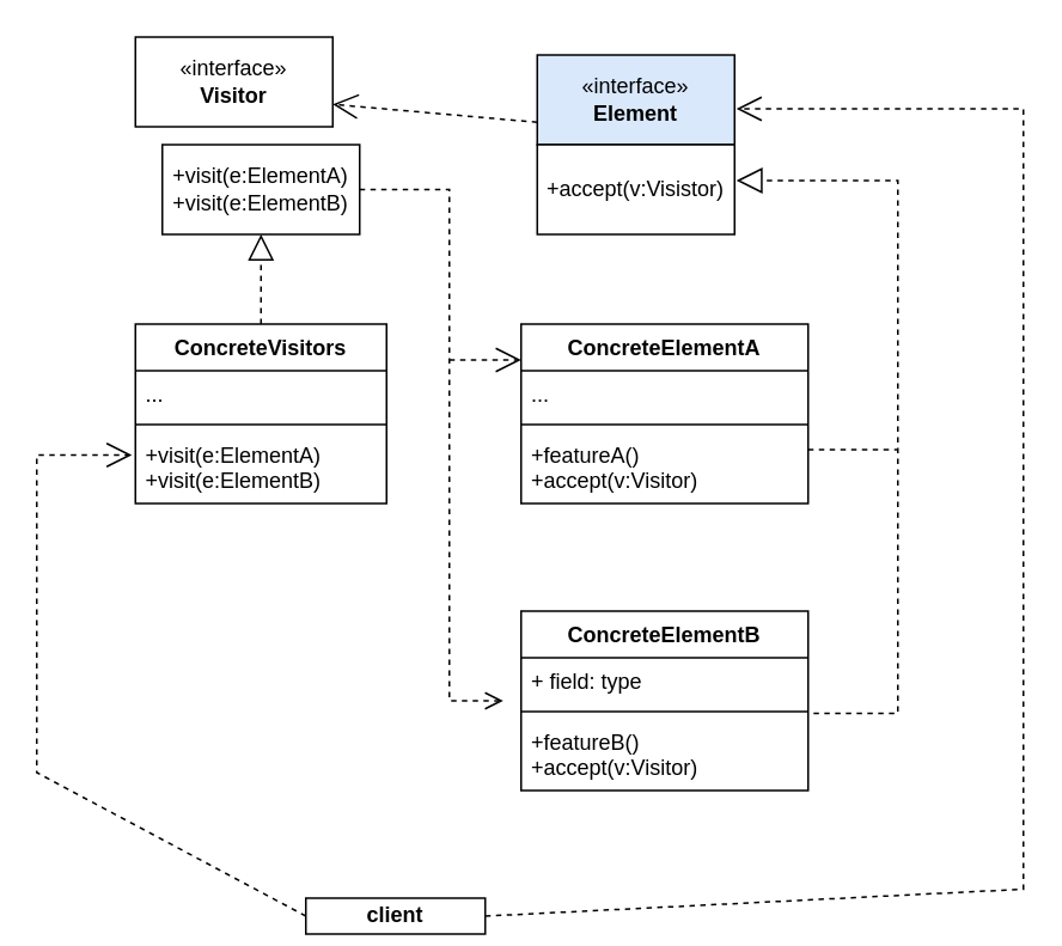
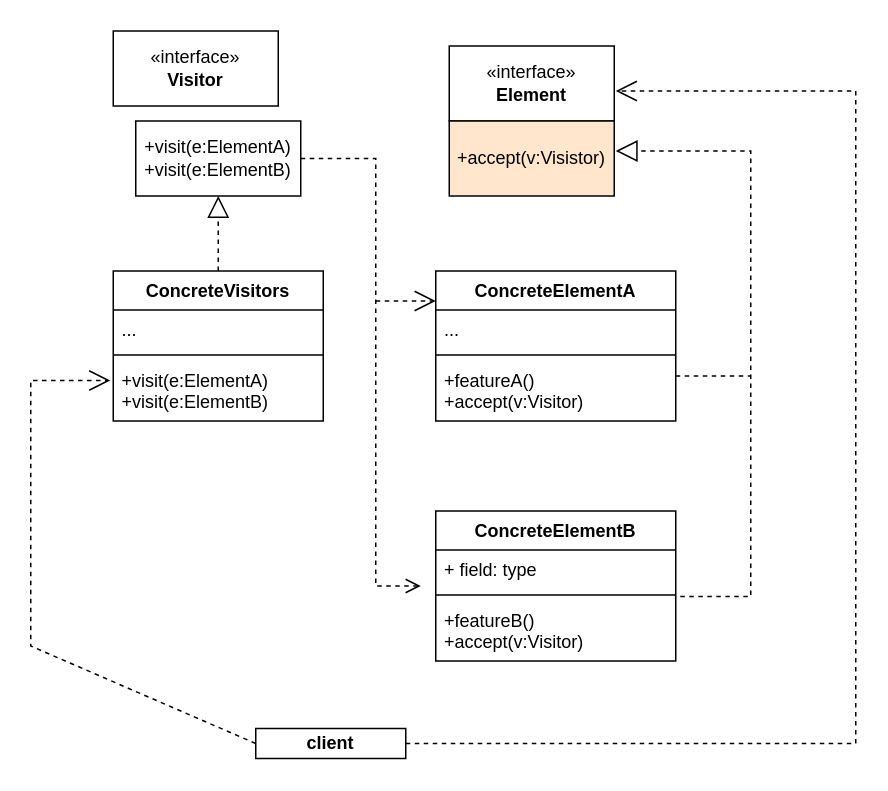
  <mxCell id="0" />
  <mxCell id="1" parent="0" />
  <mxCell id="2" value="«interface»&lt;br&gt;&lt;b&gt;Visitor&lt;/b&gt;" style="html=1;whiteSpace=wrap;" parent="1" vertex="1"><mxGeometry x="75" y="20" width="110" height="50" as="geometry" /></mxCell>
- <mxCell id="3" value="«interface»&lt;br&gt;&lt;b&gt;Element&lt;/b&gt;" style="html=1;whiteSpace=wrap;fillColor=#dae8fc;" parent="1" vertex="1"><mxGeometry x="299" y="30" width="110" height="50" as="geometry" /></mxCell>
+ <mxCell id="3" value="«interface»&lt;br&gt;&lt;b&gt;Element&lt;/b&gt;" style="html=1;whiteSpace=wrap;" parent="1" vertex="1"><mxGeometry x="299" y="30" width="110" height="50" as="geometry" /></mxCell>
  <mxCell id="4" value="ConcreteVisitors" style="swimlane;fontStyle=1;align=center;verticalAlign=top;childLayout=stackLayout;horizontal=1;startSize=26;horizontalStack=0;resizeParent=1;resizeParentMax=0;resizeLast=0;collapsible=1;marginBottom=0;whiteSpace=wrap;html=1;" parent="1" vertex="1"><mxGeometry x="75" y="180" width="140" height="100" as="geometry" /></mxCell>
  <mxCell id="5" value="..." style="text;strokeColor=none;fillColor=none;align=left;verticalAlign=top;spacingLeft=4;spacingRight=4;overflow=hidden;rotatable=0;points=[[0,0.5],[1,0.5]];portConstraint=eastwest;whiteSpace=wrap;html=1;" parent="4" vertex="1"><mxGeometry y="26" width="140" height="26" as="geometry" /></mxCell>
  <mxCell id="6" value="" style="line;strokeWidth=1;fillColor=none;align=left;verticalAlign=middle;spacingTop=-1;spacingLeft=3;spacingRight=3;rotatable=0;labelPosition=right;points=[];portConstraint=eastwest;strokeColor=inherit;" parent="4" vertex="1"><mxGeometry y="52" width="140" height="8" as="geometry" /></mxCell>
  <mxCell id="7" value="&lt;span style=&quot;text-align: center;&quot;&gt;+visit(e:ElementA)&lt;/span&gt;&lt;div style=&quot;text-align: center;&quot;&gt;+visit(e:ElementB)&lt;/div&gt;" style="text;strokeColor=none;fillColor=none;align=left;verticalAlign=top;spacingLeft=4;spacingRight=4;overflow=hidden;rotatable=0;points=[[0,0.5],[1,0.5]];portConstraint=eastwest;whiteSpace=wrap;html=1;" parent="4" vertex="1"><mxGeometry y="60" width="140" height="40" as="geometry" /></mxCell>
  <mxCell id="8" value="ConcreteElementA" style="swimlane;fontStyle=1;align=center;verticalAlign=top;childLayout=stackLayout;horizontal=1;startSize=26;horizontalStack=0;resizeParent=1;resizeParentMax=0;resizeLast=0;collapsible=1;marginBottom=0;whiteSpace=wrap;html=1;" parent="1" vertex="1"><mxGeometry x="290" y="180" width="160" height="100" as="geometry" /></mxCell>
  <mxCell id="9" value="..." style="text;strokeColor=none;fillColor=none;align=left;verticalAlign=top;spacingLeft=4;spacingRight=4;overflow=hidden;rotatable=0;points=[[0,0.5],[1,0.5]];portConstraint=eastwest;whiteSpace=wrap;html=1;" parent="8" vertex="1"><mxGeometry y="26" width="160" height="26" as="geometry" /></mxCell>
  <mxCell id="10" value="" style="line;strokeWidth=1;fillColor=none;align=left;verticalAlign=middle;spacingTop=-1;spacingLeft=3;spacingRight=3;rotatable=0;labelPosition=right;points=[];portConstraint=eastwest;strokeColor=inherit;" parent="8" vertex="1"><mxGeometry y="52" width="160" height="8" as="geometry" /></mxCell>
  <mxCell id="11" value="+featureA()&lt;div&gt;+accept(v:Visitor)&lt;/div&gt;" style="text;strokeColor=none;fillColor=none;align=left;verticalAlign=top;spacingLeft=4;spacingRight=4;overflow=hidden;rotatable=0;points=[[0,0.5],[1,0.5]];portConstraint=eastwest;whiteSpace=wrap;html=1;" parent="8" vertex="1"><mxGeometry y="60" width="160" height="40" as="geometry" /></mxCell>
  <mxCell id="12" value="ConcreteElementB" style="swimlane;fontStyle=1;align=center;verticalAlign=top;childLayout=stackLayout;horizontal=1;startSize=26;horizontalStack=0;resizeParent=1;resizeParentMax=0;resizeLast=0;collapsible=1;marginBottom=0;whiteSpace=wrap;html=1;" parent="1" vertex="1"><mxGeometry x="290" y="340" width="160" height="100" as="geometry" /></mxCell>
  <mxCell id="13" value="+ field: type" style="text;strokeColor=none;fillColor=none;align=left;verticalAlign=top;spacingLeft=4;spacingRight=4;overflow=hidden;rotatable=0;points=[[0,0.5],[1,0.5]];portConstraint=eastwest;whiteSpace=wrap;html=1;" parent="12" vertex="1"><mxGeometry y="26" width="160" height="26" as="geometry" /></mxCell>
  <mxCell id="14" value="" style="line;strokeWidth=1;fillColor=none;align=left;verticalAlign=middle;spacingTop=-1;spacingLeft=3;spacingRight=3;rotatable=0;labelPosition=right;points=[];portConstraint=eastwest;strokeColor=inherit;" parent="12" vertex="1"><mxGeometry y="52" width="160" height="8" as="geometry" /></mxCell>
  <mxCell id="15" value="+featureB()&lt;div&gt;+accept(v:Visitor)&lt;/div&gt;" style="text;strokeColor=none;fillColor=none;align=left;verticalAlign=top;spacingLeft=4;spacingRight=4;overflow=hidden;rotatable=0;points=[[0,0.5],[1,0.5]];portConstraint=eastwest;whiteSpace=wrap;html=1;" parent="12" vertex="1"><mxGeometry y="60" width="160" height="40" as="geometry" /></mxCell>
- <mxCell id="16" value="&lt;b&gt;client&lt;/b&gt;" style="html=1;whiteSpace=wrap;" parent="1" vertex="1"><mxGeometry x="170" y="500" width="100" height="20" as="geometry" /></mxCell>
+ <mxCell id="16" value="&lt;b&gt;client&lt;/b&gt;" style="html=1;whiteSpace=wrap;" parent="1" vertex="1"><mxGeometry x="170" y="485" width="100" height="20" as="geometry" /></mxCell>
  <mxCell id="17" value="+visit(e:ElementA)&lt;div&gt;+visit(e:ElementB)&lt;/div&gt;" style="html=1;whiteSpace=wrap;" parent="1" vertex="1"><mxGeometry x="90" y="80" width="110" height="50" as="geometry" /></mxCell>
- <mxCell id="18" value="+accept(v:Visistor)" style="html=1;whiteSpace=wrap;" parent="1" vertex="1"><mxGeometry x="299" y="80" width="110" height="50" as="geometry" /></mxCell>
+ <mxCell id="18" value="+accept(v:Visistor)" style="html=1;whiteSpace=wrap;fillColor=#ffe6cc;" parent="1" vertex="1"><mxGeometry x="299" y="80" width="110" height="50" as="geometry" /></mxCell>
  <mxCell id="19" value="" style="endArrow=open;endSize=12;dashed=1;html=1;rounded=0;exitX=0;exitY=0.5;exitDx=0;exitDy=0;entryX=-0.014;entryY=0.325;entryDx=0;entryDy=0;entryPerimeter=0;" parent="1" source="16" target="7" edge="1"><mxGeometry width="160" relative="1" as="geometry"><mxPoint x="350" y="670" as="sourcePoint" /><mxPoint x="30" y="210" as="targetPoint" /><Array as="points"><mxPoint x="20" y="430" /><mxPoint x="20" y="253" /></Array></mxGeometry></mxCell>
  <mxCell id="20" value="" style="endArrow=open;endSize=12;dashed=1;html=1;rounded=0;exitX=1;exitY=0.5;exitDx=0;exitDy=0;" parent="1" source="16" edge="1"><mxGeometry width="160" relative="1" as="geometry"><mxPoint x="320" y="380" as="sourcePoint" /><mxPoint x="410" y="60" as="targetPoint" /><Array as="points"><mxPoint x="570" y="495" /><mxPoint x="570" y="60" /></Array></mxGeometry></mxCell>
  <mxCell id="21" value="" style="endArrow=none;dashed=1;html=1;rounded=0;" parent="1" edge="1"><mxGeometry width="50" height="50" relative="1" as="geometry"><mxPoint x="450" y="250" as="sourcePoint" /><mxPoint x="500" y="250" as="targetPoint" /></mxGeometry></mxCell>
  <mxCell id="22" value="" style="endArrow=block;dashed=1;endFill=0;endSize=12;html=1;rounded=0;exitX=1.019;exitY=1.192;exitDx=0;exitDy=0;exitPerimeter=0;" parent="1" source="13" edge="1"><mxGeometry width="160" relative="1" as="geometry"><mxPoint x="320" y="230" as="sourcePoint" /><mxPoint x="410" y="100" as="targetPoint" /><Array as="points"><mxPoint x="500" y="397" /><mxPoint x="500" y="100" /></Array></mxGeometry></mxCell>
- <mxCell id="23" value="" style="endArrow=open;endSize=12;dashed=1;html=1;rounded=0;exitX=0;exitY=0.75;exitDx=0;exitDy=0;entryX=1;entryY=0.75;entryDx=0;entryDy=0;" parent="1" source="3" target="2" edge="1"><mxGeometry width="160" relative="1" as="geometry"><mxPoint x="320" y="30" as="sourcePoint" /><mxPoint x="480" y="30" as="targetPoint" /></mxGeometry></mxCell>
  <mxCell id="24" value="" style="endArrow=block;dashed=1;endFill=0;endSize=12;html=1;rounded=0;exitX=0.5;exitY=0;exitDx=0;exitDy=0;entryX=0.5;entryY=1;entryDx=0;entryDy=0;" parent="1" source="4" target="17" edge="1"><mxGeometry width="160" relative="1" as="geometry"><mxPoint x="320" y="530" as="sourcePoint" /><mxPoint x="480" y="530" as="targetPoint" /></mxGeometry></mxCell>
  <mxCell id="25" value="" style="html=1;verticalAlign=bottom;endArrow=open;dashed=1;endSize=8;curved=0;rounded=0;exitX=1;exitY=0.5;exitDx=0;exitDy=0;" parent="1" source="17" edge="1"><mxGeometry relative="1" as="geometry"><mxPoint x="440" y="630" as="sourcePoint" /><mxPoint x="280" y="390" as="targetPoint" /><Array as="points"><mxPoint x="250" y="105" /><mxPoint x="250" y="390" /></Array></mxGeometry></mxCell>
  <mxCell id="26" value="" style="endArrow=open;endSize=12;dashed=1;html=1;rounded=0;" parent="1" edge="1"><mxGeometry width="160" relative="1" as="geometry"><mxPoint x="250" y="200" as="sourcePoint" /><mxPoint x="290" y="200" as="targetPoint" /></mxGeometry></mxCell>
